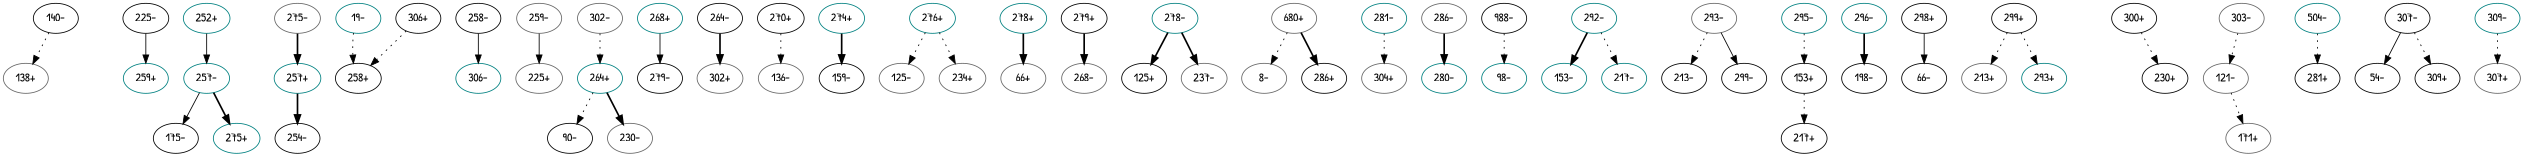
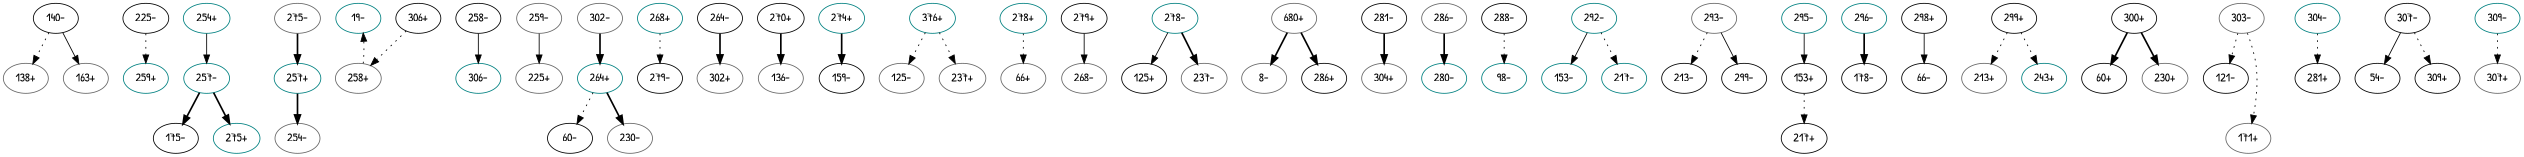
  digraph {
    fontname="Patrick Hand"
    k=45
    n=10
    s=200
    node [color=black fontname="Patrick Hand"]
    edge [d=-35 e=2.4 fontname="Patrick Hand" n=21 style=dotted]
    "138+" [color=gray40]
    "140-"
+   "163+" [color=gray40]
    "259+" [color=teal]
    "225-"
-   "254+" [color=teal label="252+"]
+   "254+" [color=teal]
    "257-" [color=teal]
    "175-"
    "275+" [color=teal]
    "257+" [color=teal]
-   "254-"
+   "254-" [color=gray40]
    "19-" [color=teal]
-   "258+"
+   "258+" [color=gray40]
    "306-" [color=teal]
    "258-"
    "259-" [color=gray40]
    "225+" [color=gray40]
    "264+" [color=teal]
-   "60-" [label="90-"]
+   "60-"
    "230-" [color=gray40]
    "268+" [color=teal]
    "279-"
    "302+" [color=gray40]
    "264-"
    "136-" [color=gray40]
    "270+"
    "274+" [color=teal]
    "159-"
    "275-" [color=gray40]
-   "276+" [color=teal]
+   "276+" [color=teal label="376+"]
    "125-" [color=gray40]
-   "237+" [color=gray40 label="234+"]
+   "237+" [color=gray40]
    "278+" [color=teal]
    "66+" [color=gray40]
    "268-" [color=gray40]
    "279+"
    "278-" [color=teal]
    "125+"
    "237-" [color=gray40]
    n40 [color=gray40 label="680+"]
    "8-" [color=gray40]
    "286+"
-   "281-" [color=teal]
+   "281-"
    "304+" [color=gray40]
    "286-" [color=gray40]
    "280-" [color=teal]
    "98-" [color=teal]
-   "288-" [label="988-"]
+   "288-"
    "292-" [color=teal]
    "153-" [color=teal]
    "217-" [color=teal]
    "293-" [color=gray40]
    "213-"
    "299-"
    "295-" [color=teal]
    "153+"
    "217+"
    "296-" [color=teal]
-   "178-" [label="198-"]
+   "178-"
    "298+"
    "66-"
    "213+" [color=gray40]
    "299+"
-   "293+" [color=teal]
+   "293+" [color=teal label="243+"]
    "300+"
-   "230+"
+   "60+"
+   "230+" [color=gray40]
    "302-" [color=gray40]
    "303-" [color=gray40]
-   "121-" [color=gray40]
+   "121-"
    "171+" [color=gray40]
-   "304-" [color=teal label="504-"]
+   "304-" [color=teal]
    "281+"
    "306+"
    "307-"
    "54-"
    "309+"
    "309-" [color=teal]
    "307+" [color=gray40]
    "140-" -> "138+" [e=2.7 n=59]
-   "225-" -> "259+" [d=-23 n=73 style=solid]
+   "140-" -> "163+" [d=41 e=3.6 n=34 style=solid]
+   "225-" -> "259+" [d=-23 n=73]
    "254+" -> "257-" [d=-176 e=2.1 n=97 style=solid]
-   "257-" -> "175-" [d=-39 e=5.5 n=14 style=solid]
+   "257-" -> "175-" [d=-39 e=5.5 n=14 style=bold]
    "257-" -> "275+" [d=-28 e=2.1 n=94 style=bold]
    "257+" -> "254-" [d=-176 e=2.1 n=97 style=bold]
-   "19-" -> "258+" [d=-20 e=3.3 n=39]
+   "258+" -> "19-" [d=-20 e=3.3 n=39]
    "258-" -> "306-" [e=1.9 n=123 style=solid]
    "259-" -> "225+" [d=-23 n=73 style=solid]
    "264+" -> "60-" [d=-47 n=73]
    "264+" -> "230-" [d=83 e=6.3 n=11 style=bold]
-   "268+" -> "279-" [d=35 e=4.4 n=22 style=solid]
+   "268+" -> "279-" [d=35 e=4.4 n=22]
    "264-" -> "302+" [d=-33 e=2.3 n=85 style=bold]
-   "270+" -> "136-" [d=-23 e=2.7 n=59]
+   "270+" -> "136-" [d=-23 e=2.7 n=59 style=bold]
    "274+" -> "159-" [d=-20 e=2.5 n=68 style=bold]
    "275-" -> "257+" [d=-28 e=2.1 n=94 style=bold]
    "276+" -> "125-" [d=-41 e=3.4 n=37]
    "276+" -> "237+" [d=39 e=3.1 n=46]
-   "278+" -> "66+" [d=-47 e=3.2 n=42 style=bold]
-   "279+" -> "268-" [d=35 e=4.4 n=22 style=bold]
-   "278-" -> "125+" [d=42 e=4.5 style=bold]
+   "278+" -> "66+" [d=-47 e=3.2 n=42]
+   "279+" -> "268-" [d=35 e=4.4 n=22 style=solid]
+   "278-" -> "125+" [d=42 e=4.5 style=solid]
    "278-" -> "237-" [d=-5 e=4.5 style=bold]
-   n40 -> "8-" [e=2.7 n=59]
+   n40 -> "8-" [e=2.7 n=59 style=bold]
    n40 -> "286+" [d=49 e=5.2 n=16 style=bold]
-   "281-" -> "304+" [d=29 e=3.3 n=40]
+   "281-" -> "304+" [d=29 e=3.3 n=40 style=bold]
    "286-" -> "280-" [d=49 e=5.2 n=16 style=bold]
    "288-" -> "98-" [d=27 e=3.3 n=39]
-   "292-" -> "153-" [d=-32 e=3.1 n=46 style=bold]
+   "292-" -> "153-" [d=-32 e=3.1 n=46 style=solid]
    "292-" -> "217-" [d=50 e=4.9 n=18]
    "293-" -> "213-" [d=34 e=5.8 n=13]
    "293-" -> "299-" [d=-101 e=4.5 style=solid]
-   "295-" -> "153+" [d=70 e=6.0 n=12]
+   "295-" -> "153+" [d=70 e=6.0 n=12 style=solid]
    "153+" -> "217+" [d=-25 e=3.9 n=29]
    "296-" -> "178-" [d=47 e=4.2 n=24 style=bold]
    "298+" -> "66-" [d=-27 e=3.7 n=31 style=solid]
    "299+" -> "213+" [d=23 e=3.6 n=33]
    "299+" -> "293+" [d=-101 e=4.5]
-   "300+" -> "230+" [d=-12 e=4.8 n=19]
-   "302-" -> "264+" [d=-33 e=2.3 n=85]
+   "300+" -> "60+" [d=48 e=4.1 n=26 style=bold]
+   "300+" -> "230+" [d=-12 e=4.8 n=19 style=bold]
+   "302-" -> "264+" [d=-33 e=2.3 n=85 style=bold]
    "303-" -> "121-" [d=60 e=4.2 n=25]
-   "121-" -> "171+" [d=-38 e=2.6 n=62]
+   "303-" -> "171+" [d=-38 e=2.6 n=62]
    "304-" -> "281+" [d=29 e=3.3 n=40]
    "306+" -> "258+" [e=1.9 n=123]
    "307-" -> "54-" [d=-38 e=4.2 n=25 style=solid]
    "307-" -> "309+" [d=-6 n=74]
    "309-" -> "307+" [d=-6 n=74]
  }
